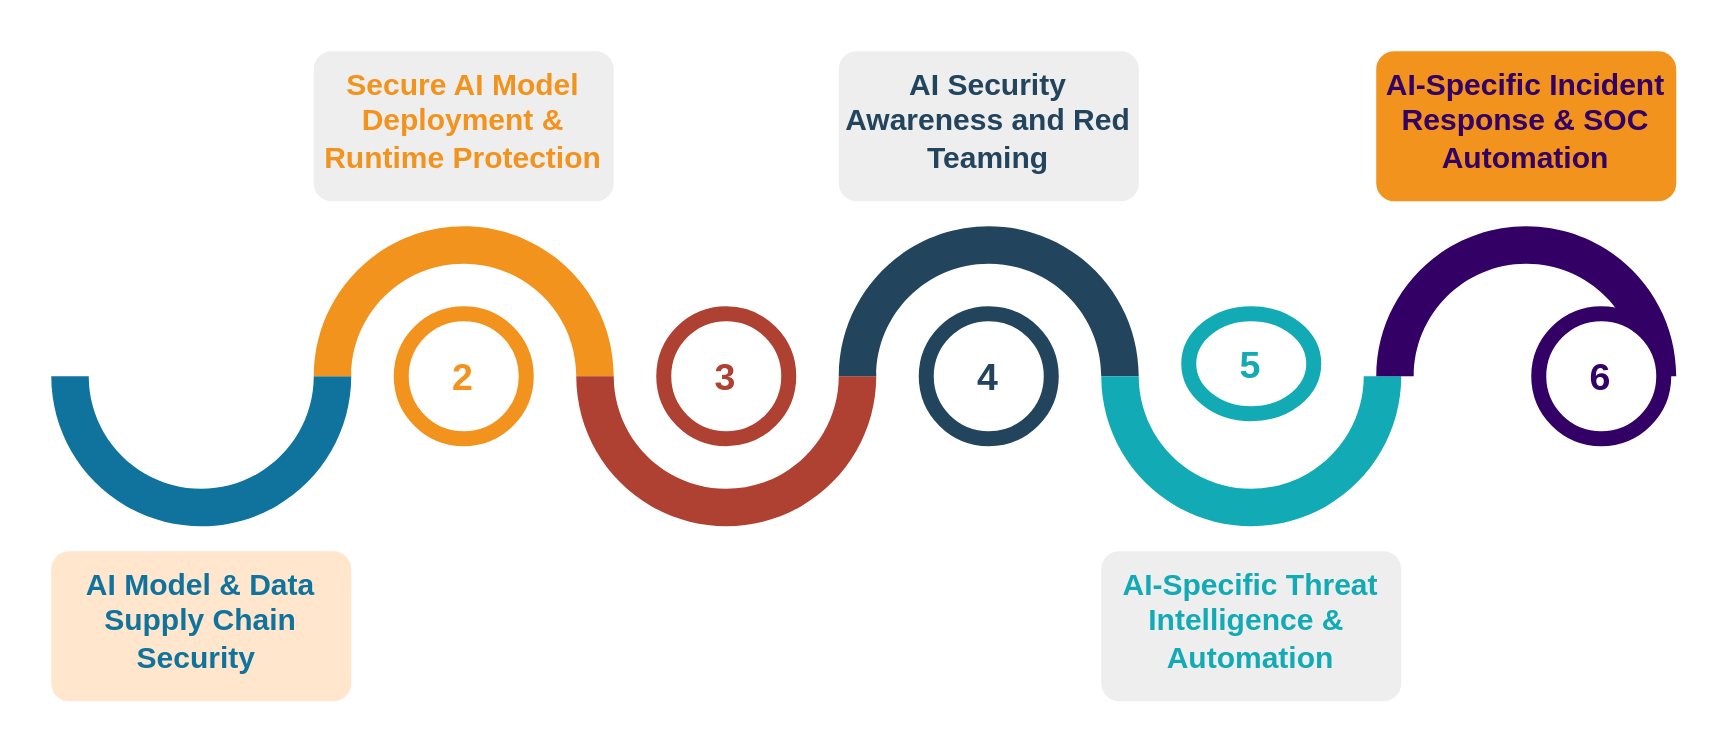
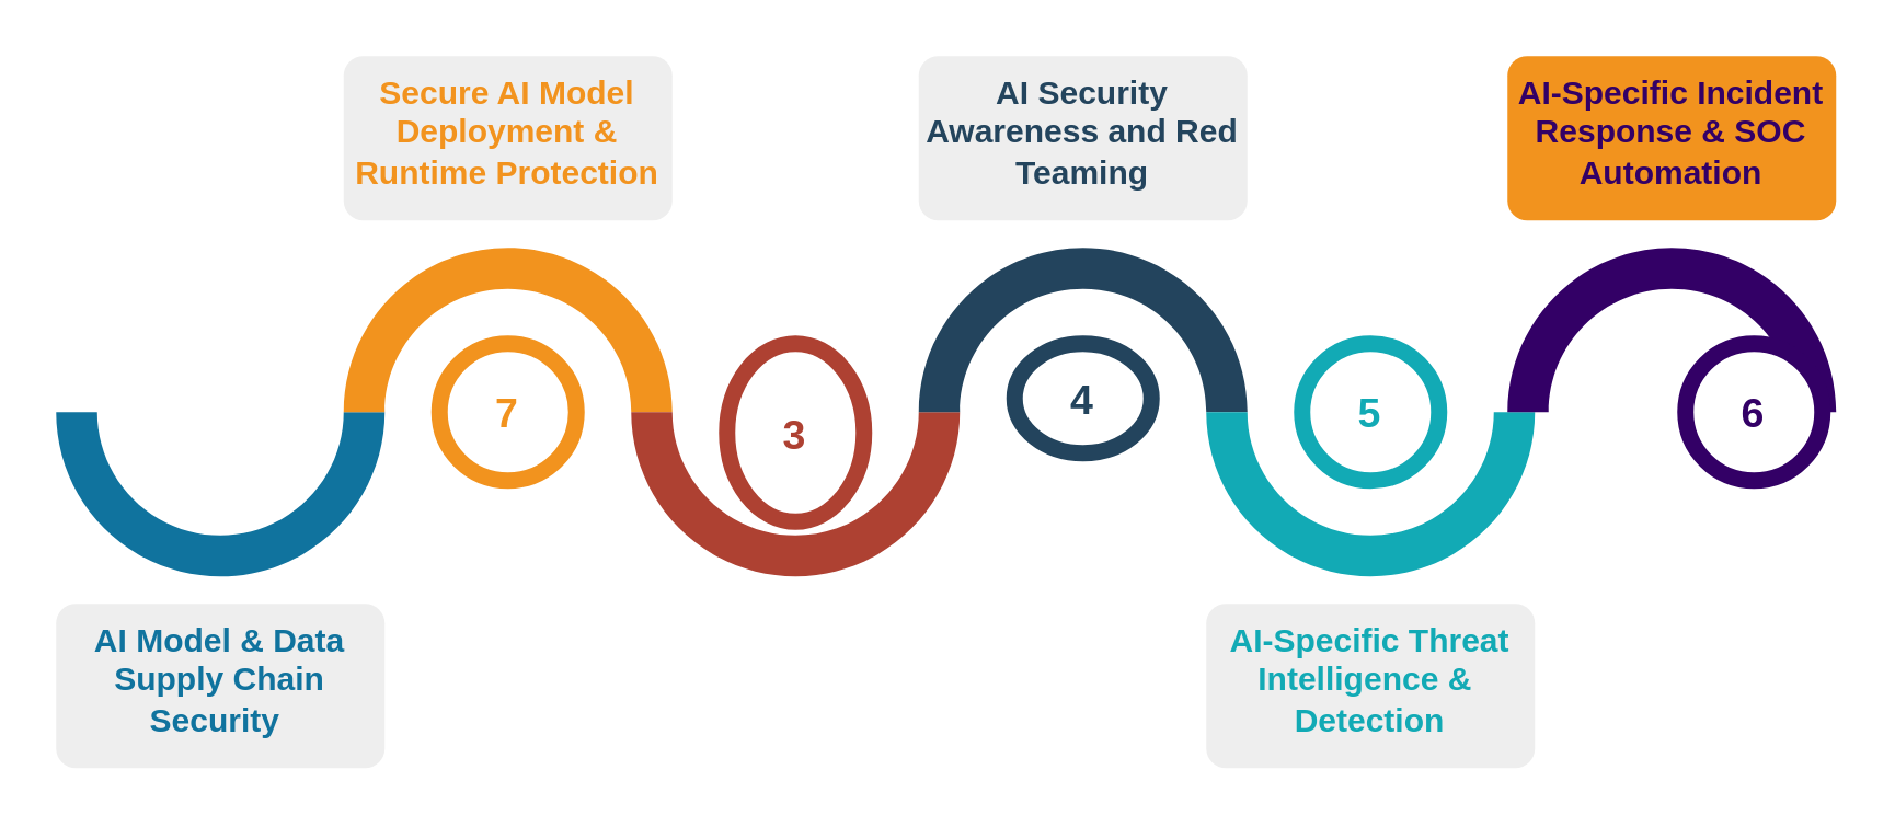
  <mxCell id="0" />
  <mxCell id="1" parent="0" />
  <mxCell id="2" value="" style="verticalLabelPosition=bottom;verticalAlign=top;html=1;shape=mxgraph.basic.partConcEllipse;startAngle=0.25;endAngle=0.75;arcWidth=0.25;fillColor=#10739E;strokeColor=none;" vertex="1" parent="1"><mxGeometry x="20" y="90" width="120" height="120" as="geometry" /></mxCell>
  <mxCell id="3" value="" style="verticalLabelPosition=bottom;verticalAlign=top;html=1;shape=mxgraph.basic.partConcEllipse;startAngle=0.75;endAngle=0.25;arcWidth=0.25;fillColor=#F2931E;strokeColor=none;" vertex="1" parent="1"><mxGeometry x="125" y="90" width="120" height="120" as="geometry" /></mxCell>
  <mxCell id="4" value="" style="verticalLabelPosition=bottom;verticalAlign=top;html=1;shape=mxgraph.basic.partConcEllipse;startAngle=0.25;endAngle=0.75;arcWidth=0.25;fillColor=#AE4132;strokeColor=none;" vertex="1" parent="1"><mxGeometry x="230" y="90" width="120" height="120" as="geometry" /></mxCell>
  <mxCell id="5" value="" style="verticalLabelPosition=bottom;verticalAlign=top;html=1;shape=mxgraph.basic.partConcEllipse;startAngle=0.75;endAngle=0.25;arcWidth=0.25;fillColor=#23445D;strokeColor=none;" vertex="1" parent="1"><mxGeometry x="335" y="90" width="120" height="120" as="geometry" /></mxCell>
  <mxCell id="6" value="" style="verticalLabelPosition=bottom;verticalAlign=top;html=1;shape=mxgraph.basic.partConcEllipse;startAngle=0.25;endAngle=0.75;arcWidth=0.25;fillColor=#12AAB5;strokeColor=none;" vertex="1" parent="1"><mxGeometry x="440" y="90" width="120" height="120" as="geometry" /></mxCell>
- <mxCell id="7" value="2" style="shape=ellipse;strokeWidth=6;strokeColor=#F2931E;fontSize=15;html=1;whiteSpace=wrap;fontStyle=1;fontColor=#F2931E;" vertex="1" parent="1"><mxGeometry x="160" y="125" width="50" height="50" as="geometry" /></mxCell>
- <mxCell id="8" value="3" style="shape=ellipse;strokeWidth=6;strokeColor=#AE4132;fontSize=15;html=1;whiteSpace=wrap;fontStyle=1;fontColor=#AE4132;" vertex="1" parent="1"><mxGeometry x="265" y="125" width="50" height="50" as="geometry" /></mxCell>
- <mxCell id="9" value="4" style="shape=ellipse;strokeWidth=6;strokeColor=#23445D;fontSize=15;html=1;whiteSpace=wrap;fontStyle=1;fontColor=#23445D;" vertex="1" parent="1"><mxGeometry x="370" y="125" width="50" height="50" as="geometry" /></mxCell>
- <mxCell id="10" value="5" style="shape=ellipse;strokeWidth=6;strokeColor=#12AAB5;fontSize=15;html=1;whiteSpace=wrap;fontStyle=1;fontColor=#12AAB5;" vertex="1" parent="1"><mxGeometry x="475" y="125" width="50" height="40" as="geometry" /></mxCell>
- <mxCell id="11" value="&lt;font style=&quot;&quot;&gt;&lt;font color=&quot;#10739e&quot;&gt;&lt;b&gt;AI Model &amp;amp; Data Supply Chain Security&amp;nbsp;&lt;/b&gt;&lt;/font&gt;&lt;br&gt;&lt;br&gt;&lt;/font&gt;" style="rounded=1;strokeColor=none;fillColor=#ffe6cc;align=center;arcSize=12;verticalAlign=top;whiteSpace=wrap;html=1;fontSize=12;" vertex="1" parent="1"><mxGeometry x="20" y="220" width="120" height="60" as="geometry" /></mxCell>
+ <mxCell id="7" value="7" style="shape=ellipse;strokeWidth=6;strokeColor=#F2931E;fontSize=15;html=1;whiteSpace=wrap;fontStyle=1;fontColor=#F2931E;" vertex="1" parent="1"><mxGeometry x="160" y="125" width="50" height="50" as="geometry" /></mxCell>
+ <mxCell id="8" value="3" style="shape=ellipse;strokeWidth=6;strokeColor=#AE4132;fontSize=15;html=1;whiteSpace=wrap;fontStyle=1;fontColor=#AE4132;" vertex="1" parent="1"><mxGeometry x="265" y="125" width="50" height="65" as="geometry" /></mxCell>
+ <mxCell id="9" value="4" style="shape=ellipse;strokeWidth=6;strokeColor=#23445D;fontSize=15;html=1;whiteSpace=wrap;fontStyle=1;fontColor=#23445D;" vertex="1" parent="1"><mxGeometry x="370" y="125" width="50" height="40" as="geometry" /></mxCell>
+ <mxCell id="10" value="5" style="shape=ellipse;strokeWidth=6;strokeColor=#12AAB5;fontSize=15;html=1;whiteSpace=wrap;fontStyle=1;fontColor=#12AAB5;" vertex="1" parent="1"><mxGeometry x="475" y="125" width="50" height="50" as="geometry" /></mxCell>
+ <mxCell id="11" value="&lt;font style=&quot;&quot;&gt;&lt;font color=&quot;#10739e&quot;&gt;&lt;b&gt;AI Model &amp;amp; Data Supply Chain Security&amp;nbsp;&lt;/b&gt;&lt;/font&gt;&lt;br&gt;&lt;br&gt;&lt;/font&gt;" style="rounded=1;strokeColor=none;fillColor=#EEEEEE;align=center;arcSize=12;verticalAlign=top;whiteSpace=wrap;html=1;fontSize=12;" vertex="1" parent="1"><mxGeometry x="20" y="220" width="120" height="60" as="geometry" /></mxCell>
  <mxCell id="12" value="&lt;font color=&quot;#f2931e&quot;&gt;&lt;b&gt;Secure AI Model Deployment &amp;amp; Runtime Protection&lt;/b&gt;&lt;/font&gt;" style="rounded=1;strokeColor=none;fillColor=#EEEEEE;align=center;arcSize=12;verticalAlign=top;whiteSpace=wrap;html=1;fontSize=12;" vertex="1" parent="1"><mxGeometry x="125" y="20" width="120" height="60" as="geometry" /></mxCell>
  <mxCell id="13" value="&lt;font color=&quot;#23445d&quot;&gt;&lt;b&gt;AI Security Awareness and Red Teaming&lt;/b&gt;&lt;/font&gt;" style="rounded=1;strokeColor=none;fillColor=#EEEEEE;align=center;arcSize=12;verticalAlign=top;whiteSpace=wrap;html=1;fontSize=12;" vertex="1" parent="1"><mxGeometry x="335" y="20" width="120" height="60" as="geometry" /></mxCell>
- <mxCell id="14" value="&lt;font style=&quot;font-size: 10px&quot;&gt;&lt;font style=&quot;font-size: 12px&quot; color=&quot;#12AAB5&quot;&gt;&lt;b&gt;AI-Specific Threat Intelligence &amp;amp;&amp;nbsp; Automation&lt;/b&gt;&lt;/font&gt;&lt;br&gt;&lt;/font&gt;" style="rounded=1;strokeColor=none;fillColor=#EEEEEE;align=center;arcSize=12;verticalAlign=top;whiteSpace=wrap;html=1;fontSize=12;" vertex="1" parent="1"><mxGeometry x="440" y="220" width="120" height="60" as="geometry" /></mxCell>
+ <mxCell id="14" value="&lt;font style=&quot;font-size: 10px&quot;&gt;&lt;font style=&quot;font-size: 12px&quot; color=&quot;#12AAB5&quot;&gt;&lt;b&gt;AI-Specific Threat Intelligence &amp;amp;&amp;nbsp; Detection&lt;/b&gt;&lt;/font&gt;&lt;br&gt;&lt;/font&gt;" style="rounded=1;strokeColor=none;fillColor=#EEEEEE;align=center;arcSize=12;verticalAlign=top;whiteSpace=wrap;html=1;fontSize=12;" vertex="1" parent="1"><mxGeometry x="440" y="220" width="120" height="60" as="geometry" /></mxCell>
  <mxCell id="15" value="" style="verticalLabelPosition=bottom;verticalAlign=top;html=1;shape=mxgraph.basic.partConcEllipse;startAngle=0.75;endAngle=0.25;arcWidth=0.25;fillColor=#330066;strokeColor=none;" vertex="1" parent="1"><mxGeometry x="550" y="90" width="120" height="120" as="geometry" /></mxCell>
  <mxCell id="16" value="&lt;font color=&quot;#330066&quot;&gt;6&lt;/font&gt;" style="shape=ellipse;strokeWidth=6;strokeColor=#330066;fontSize=15;html=1;whiteSpace=wrap;fontStyle=1;fontColor=#F2931E;" vertex="1" parent="1"><mxGeometry x="615" y="125" width="50" height="50" as="geometry" /></mxCell>
  <mxCell id="17" value="&lt;b style=&quot;&quot;&gt;&lt;font color=&quot;#330066&quot;&gt;AI-Specific Incident Response &amp;amp; SOC Automation&lt;/font&gt;&lt;/b&gt;" style="rounded=1;strokeColor=none;fillColor=#f2931e;align=center;arcSize=12;verticalAlign=top;whiteSpace=wrap;html=1;fontSize=12;" vertex="1" parent="1"><mxGeometry x="550" y="20" width="120" height="60" as="geometry" /></mxCell>
